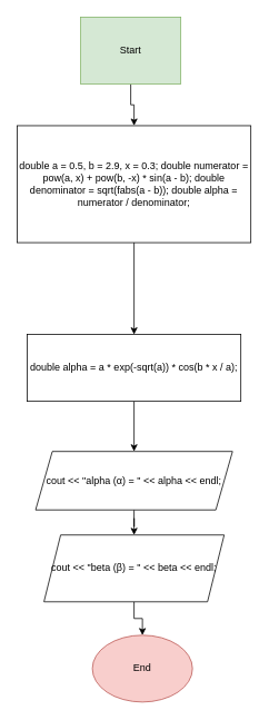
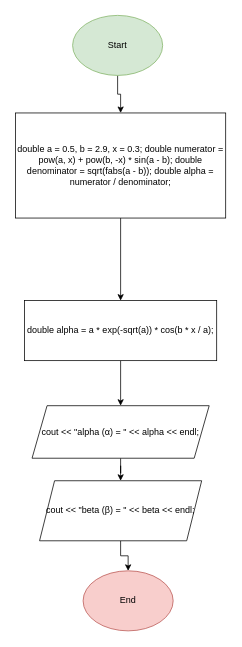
  <mxCell id="0" />
  <mxCell id="1" parent="0" />
  <mxCell id="2" value="" style="edgeStyle=orthogonalEdgeStyle;rounded=0;orthogonalLoop=1;jettySize=auto;html=1;" edge="1" parent="1" source="3" target="5"><mxGeometry relative="1" as="geometry" /></mxCell>
- <mxCell id="3" value="Start" style="whiteSpace=wrap;html=1;fillColor=#d5e8d4;strokeColor=#82b366;rounded=0;" vertex="1" parent="1"><mxGeometry x="96" y="20" width="120" height="80" as="geometry" /></mxCell>
+ <mxCell id="3" value="Start" style="ellipse;whiteSpace=wrap;html=1;fillColor=#d5e8d4;strokeColor=#82b366;" vertex="1" parent="1"><mxGeometry x="96" y="20" width="120" height="80" as="geometry" /></mxCell>
  <mxCell id="4" value="" style="edgeStyle=orthogonalEdgeStyle;rounded=0;orthogonalLoop=1;jettySize=auto;html=1;" edge="1" parent="1" source="5" target="7"><mxGeometry relative="1" as="geometry" /></mxCell>
  <mxCell id="5" value="double a = 0.5, b = 2.9, x = 0.3; double numerator = pow(a, x) + pow(b, -x) * sin(a - b); double denominator = sqrt(fabs(a - b)); double alpha = numerator / denominator;" style="whiteSpace=wrap;html=1;" vertex="1" parent="1"><mxGeometry x="20" y="150" width="280" height="140" as="geometry" /></mxCell>
  <mxCell id="6" style="edgeStyle=orthogonalEdgeStyle;rounded=0;orthogonalLoop=1;jettySize=auto;html=1;" edge="1" parent="1" source="7" target="9"><mxGeometry relative="1" as="geometry"><mxPoint x="160" y="570" as="targetPoint" /></mxGeometry></mxCell>
  <mxCell id="7" value="double alpha = a * exp(-sqrt(a)) * cos(b * x / a);" style="whiteSpace=wrap;html=1;" vertex="1" parent="1"><mxGeometry x="32" y="400" width="256" height="80" as="geometry" /></mxCell>
  <mxCell id="8" style="edgeStyle=orthogonalEdgeStyle;rounded=0;orthogonalLoop=1;jettySize=auto;html=1;" edge="1" parent="1" source="9" target="11"><mxGeometry relative="1" as="geometry"><mxPoint x="160" y="670" as="targetPoint" /></mxGeometry></mxCell>
  <mxCell id="9" value="cout &amp;lt;&amp;lt; &quot;alpha (α) = &quot; &amp;lt;&amp;lt; alpha &amp;lt;&amp;lt; endl;" style="shape=parallelogram;perimeter=parallelogramPerimeter;whiteSpace=wrap;html=1;fixedSize=1;" vertex="1" parent="1"><mxGeometry x="42" y="540" width="236" height="70" as="geometry" /></mxCell>
  <mxCell id="10" style="edgeStyle=orthogonalEdgeStyle;rounded=0;orthogonalLoop=1;jettySize=auto;html=1;" edge="1" parent="1" source="11" target="12"><mxGeometry relative="1" as="geometry"><mxPoint x="160" y="770" as="targetPoint" /></mxGeometry></mxCell>
  <mxCell id="11" value="cout &amp;lt;&amp;lt; &quot;beta (β) = &quot; &amp;lt;&amp;lt; beta &amp;lt;&amp;lt; endl;" style="shape=parallelogram;perimeter=parallelogramPerimeter;whiteSpace=wrap;html=1;fixedSize=1;" vertex="1" parent="1"><mxGeometry x="52" y="640" width="216" height="80" as="geometry" /></mxCell>
  <mxCell id="12" value="End" style="ellipse;whiteSpace=wrap;html=1;fillColor=#f8cecc;strokeColor=#b85450;" vertex="1" parent="1"><mxGeometry x="110" y="760" width="120" height="80" as="geometry" /></mxCell>
